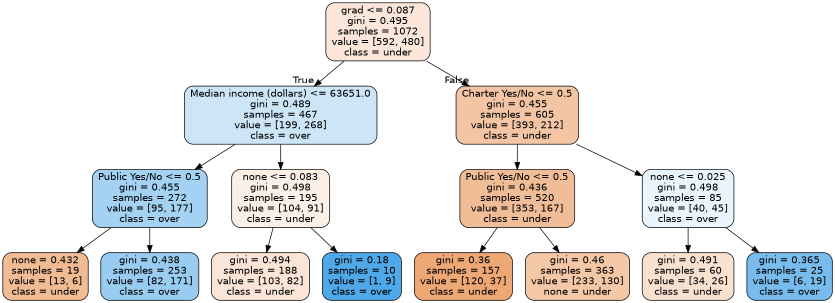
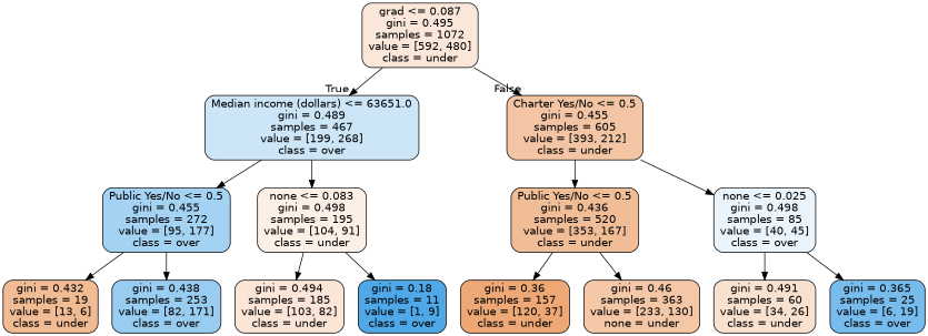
  digraph {
    node [color=black fontname=helvetica shape=box style="filled, rounded"]
    edge [fontname=helvetica]
    n1 [fillcolor="#fae7da" label="grad <= 0.087\ngini = 0.495\nsamples = 1072\nvalue = [592, 480]\nclass = under"]
    n2 [fillcolor="#cce6f8" label="Median income (dollars) <= 63651.0\ngini = 0.489\nsamples = 467\nvalue = [199, 268]\nclass = over"]
    n3 [fillcolor="#f3c5a4" label="Charter Yes/No <= 0.5\ngini = 0.455\nsamples = 605\nvalue = [393, 212]\nclass = under"]
    n4 [fillcolor="#a3d2f3" label="Public Yes/No <= 0.5\ngini = 0.455\nsamples = 272\nvalue = [95, 177]\nclass = over"]
    n5 [fillcolor="#fcefe6" label="none <= 0.083\ngini = 0.498\nsamples = 195\nvalue = [104, 91]\nclass = under"]
    n6 [fillcolor="#f1bd97" label="Public Yes/No <= 0.5\ngini = 0.436\nsamples = 520\nvalue = [353, 167]\nclass = under"]
    n7 [fillcolor="#e9f4fc" label="none <= 0.025\ngini = 0.498\nsamples = 85\nvalue = [40, 45]\nclass = over"]
-   n8 [fillcolor="#f1bb94" label="none = 0.432\nsamples = 19\nvalue = [13, 6]\nclass = under"]
+   n8 [fillcolor="#f1bb94" label="gini = 0.432\nsamples = 19\nvalue = [13, 6]\nclass = under"]
    n9 [fillcolor="#98ccf1" label="gini = 0.438\nsamples = 253\nvalue = [82, 171]\nclass = over"]
-   n10 [fillcolor="#fae5d7" label="gini = 0.494\nsamples = 188\nvalue = [103, 82]\nclass = under"]
-   n11 [fillcolor="#4fa8e8" label="gini = 0.18\nsamples = 10\nvalue = [1, 9]\nclass = over"]
+   n10 [fillcolor="#fae5d7" label="gini = 0.494\nsamples = 185\nvalue = [103, 82]\nclass = under"]
+   n11 [fillcolor="#4fa8e8" label="gini = 0.18\nsamples = 11\nvalue = [1, 9]\nclass = over"]
    n12 [fillcolor="#eda876" label="gini = 0.36\nsamples = 157\nvalue = [120, 37]\nclass = under"]
    n13 [fillcolor="#f4c7a7" label="gini = 0.46\nsamples = 363\nvalue = [233, 130]\nnone = under"]
    n14 [fillcolor="#f9e1d0" label="gini = 0.491\nsamples = 60\nvalue = [34, 26]\nclass = under"]
    n15 [fillcolor="#78bced" label="gini = 0.365\nsamples = 25\nvalue = [6, 19]\nclass = over"]
    n1 -> n2 [headlabel=True labelangle=45 labeldistance=2.5]
    n1 -> n3 [headlabel=False labelangle=-45 labeldistance=2.5]
    n2 -> n4
    n2 -> n5
    n3 -> n6
    n3 -> n7
    n4 -> n8
    n4 -> n9
    n5 -> n10
    n5 -> n11
    n6 -> n12
    n6 -> n13
    n7 -> n14
    n7 -> n15
  }
